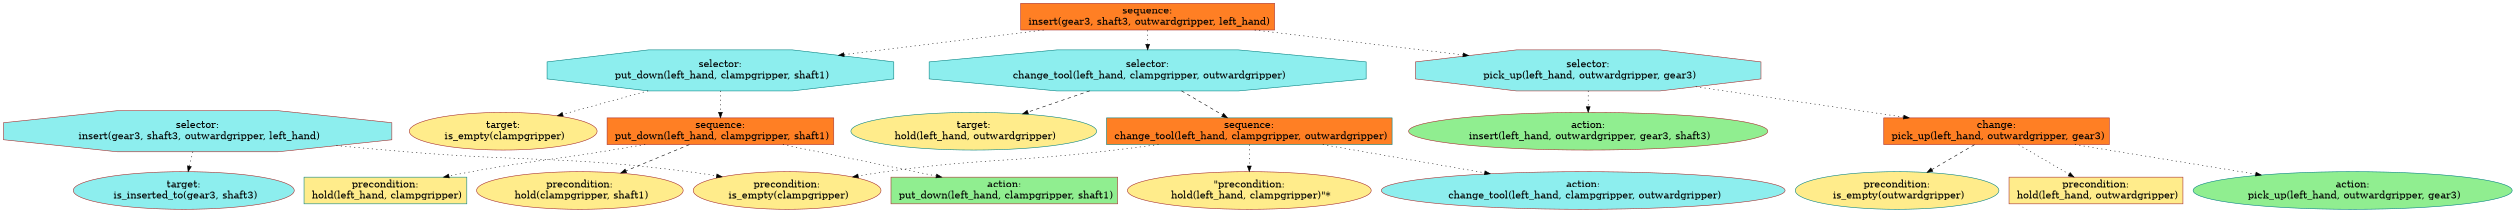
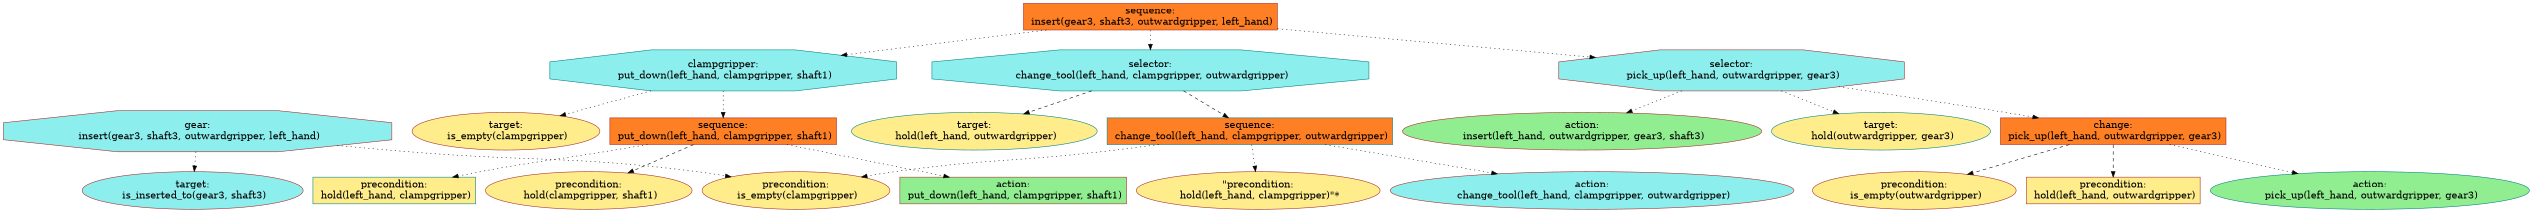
  digraph {
    fontname="times-roman"
    ordering=out
    node [color=brown fillcolor=lightgoldenrod1 fontcolor=black fontname="times-roman" fontsize=18 shape=ellipse style=filled]
    edge [fontname="times-roman" style=dotted]
-   n1 [fillcolor=darkslategray2 label="selector:\n insert(gear3, shaft3, outwardgripper, left_hand)" shape=octagon]
+   n1 [fillcolor=darkslategray2 label="gear:\n insert(gear3, shaft3, outwardgripper, left_hand)" shape=octagon]
    n2 [fillcolor=darkslategray2 label="target:\n is_inserted_to(gear3, shaft3)"]
    n3 [label="precondition:\n is_empty(clampgripper)"]
    n4 [fillcolor=chocolate1 label="sequence:\n insert(gear3, shaft3, outwardgripper, left_hand)" shape=box]
-   n5 [color=teal fillcolor=darkslategray2 label="selector:\n put_down(left_hand, clampgripper, shaft1)" shape=octagon]
+   n5 [color=teal fillcolor=darkslategray2 label="clampgripper:\n put_down(left_hand, clampgripper, shaft1)" shape=octagon]
    n6 [color=teal fillcolor=darkslategray2 label="selector:\n change_tool(left_hand, clampgripper, outwardgripper)" shape=octagon]
    n7 [fillcolor=darkslategray2 label="selector:\n pick_up(left_hand, outwardgripper, gear3)" shape=octagon]
    n8 [label="target:\n is_empty(clampgripper)"]
    n9 [fillcolor=chocolate1 label="sequence:\n put_down(left_hand, clampgripper, shaft1)" shape=box]
    n10 [color=teal label="target:\n hold(left_hand, outwardgripper)"]
    n11 [color=teal fillcolor=chocolate1 label="sequence:\n change_tool(left_hand, clampgripper, outwardgripper)" shape=box]
    n12 [fillcolor=lightgreen label="action:\n insert(left_hand, outwardgripper, gear3, shaft3)"]
+   n13 [color=teal label="target:\n hold(outwardgripper, gear3)"]
    n14 [fillcolor=chocolate1 label="change:\n pick_up(left_hand, outwardgripper, gear3)" shape=box]
    n15 [color=teal label="precondition:\n hold(left_hand, clampgripper)" shape=box]
    n16 [label="precondition:\n hold(clampgripper, shaft1)"]
    n17 [fillcolor=lightgreen label="action:\n put_down(left_hand, clampgripper, shaft1)" shape=box]
    n18 [label="\"precondition:\n hold(left_hand, clampgripper)\"*"]
    n19 [fillcolor=darkslategray2 label="action:\n change_tool(left_hand, clampgripper, outwardgripper)"]
-   n20 [color=teal label="precondition:\n is_empty(outwardgripper)"]
+   n20 [label="precondition:\n is_empty(outwardgripper)"]
    n21 [label="precondition:\n hold(left_hand, outwardgripper)" shape=box]
    n22 [color=teal fillcolor=lightgreen label="action:\n pick_up(left_hand, outwardgripper, gear3)"]
    n1 -> n2
    n1 -> n3
    n4 -> n5
    n4 -> n6
    n4 -> n7
    n5 -> n8
    n5 -> n9
    n6 -> n10 [style=dashed]
    n6 -> n11 [style=dashed]
    n7 -> n12
+   n7 -> n13
    n7 -> n14
    n9 -> n15
    n9 -> n16 [style=dashed]
    n9 -> n17
    n11 -> n3
    n11 -> n18
    n11 -> n19
    n14 -> n20 [style=dashed]
-   n14 -> n21
+   n14 -> n21 [style=dashed]
    n14 -> n22
  }
